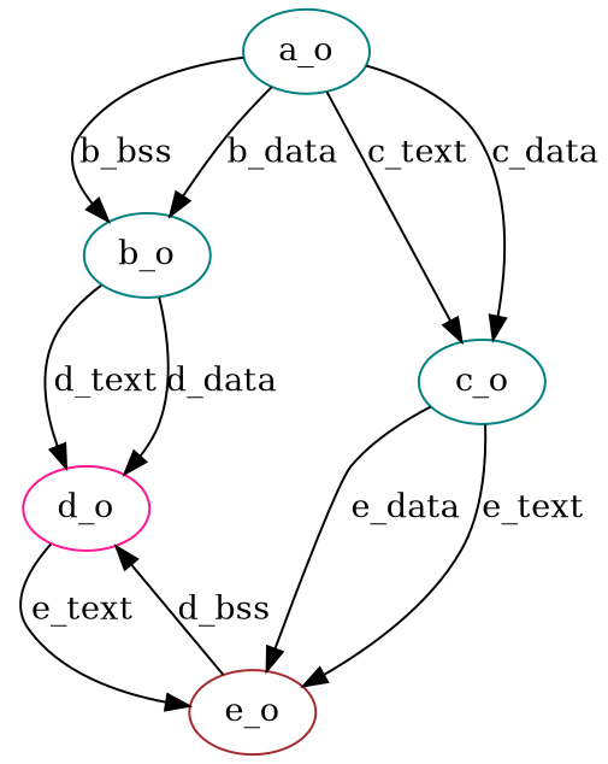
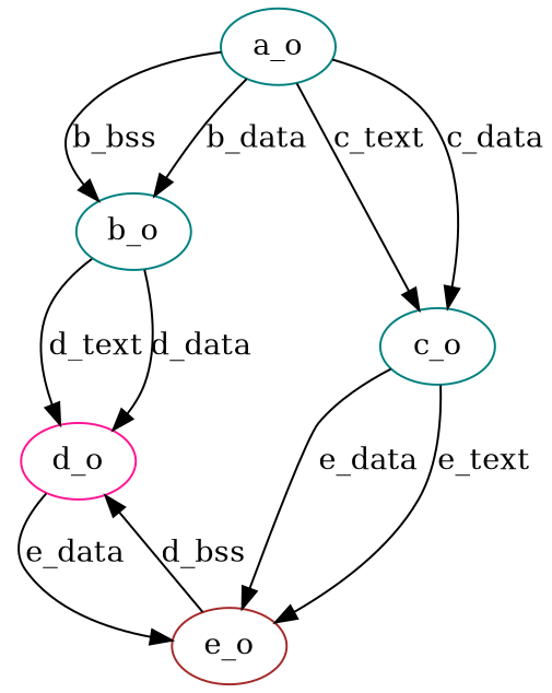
  digraph {
    node [color=teal]
    edge [headport=center tailport=center]
    a_o
    b_o
    c_o
    d_o [color=deeppink]
    e_o [color=brown]
    a_o -> b_o [label=b_bss]
    a_o -> b_o [label=b_data]
    a_o -> c_o [label=c_text]
    a_o -> c_o [label=c_data]
    b_o -> d_o [label=d_text]
    b_o -> d_o [label=d_data]
    c_o -> e_o [label=e_data]
    c_o -> e_o [label=e_text]
-   d_o -> e_o [label=e_text]
+   d_o -> e_o [label=e_data]
    e_o -> d_o [label=d_bss]
  }
